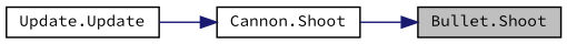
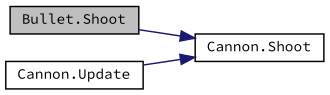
  digraph {
    fontname="Source Code Pro"
    rankdir=RL
    node [color=black fillcolor=white fontname="Source Code Pro" fontsize=10 shape=record style=filled]
    edge [color=midnightblue dir=back fontname="Source Code Pro" fontsize=10 labelfontname=Helvetica labelfontsize=10 style=solid]
    n1 [fillcolor=grey75 fontcolor=black height=0.2 label="Bullet.Shoot" width=0.4]
    n2 [height=0.2 label="Cannon.Shoot" width=0.4]
-   n3 [height=0.2 label="Update.Update" width=0.4]
-   n1 -> n2
+   n3 [height=0.2 label="Cannon.Update" width=0.4]
+   n2 -> n1
    n2 -> n3
  }
